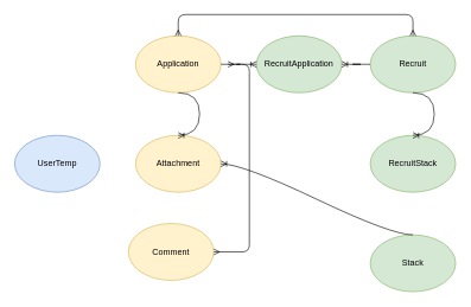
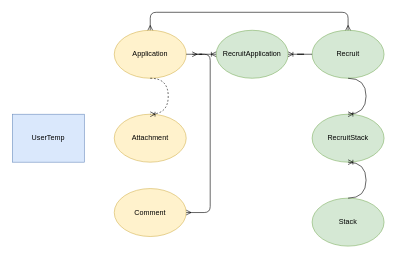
  <mxCell id="0" />
  <mxCell id="1" parent="0" />
  <mxCell id="2" value="RecruitStack" style="ellipse;whiteSpace=wrap;html=1;fillColor=#d5e8d4;strokeColor=#82b366;" parent="1" vertex="1"><mxGeometry x="520" y="190" width="120" height="80" as="geometry" /></mxCell>
  <mxCell id="3" value="Application" style="ellipse;whiteSpace=wrap;html=1;fillColor=#fff2cc;strokeColor=#d6b656;" parent="1" vertex="1"><mxGeometry x="190" y="50" width="120" height="80" as="geometry" /></mxCell>
  <mxCell id="4" value="Recruit" style="ellipse;whiteSpace=wrap;html=1;fillColor=#d5e8d4;strokeColor=#82b366;" parent="1" vertex="1"><mxGeometry x="520" y="50" width="120" height="80" as="geometry" /></mxCell>
  <mxCell id="5" value="Stack" style="ellipse;whiteSpace=wrap;html=1;fillColor=#d5e8d4;strokeColor=#82b366;" parent="1" vertex="1"><mxGeometry x="520" y="330" width="120" height="80" as="geometry" /></mxCell>
  <mxCell id="6" value="Attachment" style="ellipse;whiteSpace=wrap;html=1;fillColor=#fff2cc;strokeColor=#d6b656;" parent="1" vertex="1"><mxGeometry x="190" y="190" width="120" height="80" as="geometry" /></mxCell>
  <mxCell id="7" value="" style="edgeStyle=entityRelationEdgeStyle;fontSize=12;html=1;endArrow=ERoneToMany;targetPerimeterSpacing=0;strokeColor=#000000;entryX=0.5;entryY=0;entryDx=0;entryDy=0;exitX=0.5;exitY=1;exitDx=0;exitDy=0;curved=1;" parent="1" source="4" target="2" edge="1"><mxGeometry width="100" height="100" relative="1" as="geometry"><mxPoint x="394" y="390" as="sourcePoint" /><mxPoint x="494" y="290" as="targetPoint" /></mxGeometry></mxCell>
- <mxCell id="8" value="" style="edgeStyle=entityRelationEdgeStyle;fontSize=12;html=1;endArrow=ERoneToMany;targetPerimeterSpacing=0;strokeColor=#000000;exitX=0.5;exitY=0;exitDx=0;exitDy=0;curved=1;" parent="1" source="5" target="6" edge="1"><mxGeometry width="100" height="100" relative="1" as="geometry"><mxPoint x="440" y="380" as="sourcePoint" /><mxPoint x="440" y="440" as="targetPoint" /></mxGeometry></mxCell>
- <mxCell id="9" value="" style="edgeStyle=entityRelationEdgeStyle;fontSize=12;html=1;endArrow=ERoneToMany;targetPerimeterSpacing=0;strokeColor=#000000;entryX=0.5;entryY=0;entryDx=0;entryDy=0;exitX=0.5;exitY=1;exitDx=0;exitDy=0;curved=1;" parent="1" source="3" target="6" edge="1"><mxGeometry width="100" height="100" relative="1" as="geometry"><mxPoint x="340" y="510" as="sourcePoint" /><mxPoint x="440" y="410" as="targetPoint" /></mxGeometry></mxCell>
- <mxCell id="10" value="UserTemp" style="ellipse;whiteSpace=wrap;html=1;fillColor=#dae8fc;strokeColor=#6c8ebf;" parent="1" vertex="1"><mxGeometry x="20" y="190" width="120" height="80" as="geometry" /></mxCell>
+ <mxCell id="8" value="" style="edgeStyle=entityRelationEdgeStyle;fontSize=12;html=1;endArrow=ERoneToMany;targetPerimeterSpacing=0;strokeColor=#000000;entryX=0.5;entryY=1;entryDx=0;entryDy=0;exitX=0.5;exitY=0;exitDx=0;exitDy=0;curved=1;" parent="1" source="5" target="2" edge="1"><mxGeometry width="100" height="100" relative="1" as="geometry"><mxPoint x="440" y="380" as="sourcePoint" /><mxPoint x="440" y="440" as="targetPoint" /></mxGeometry></mxCell>
+ <mxCell id="9" value="" style="edgeStyle=entityRelationEdgeStyle;fontSize=12;html=1;endArrow=ERoneToMany;targetPerimeterSpacing=0;strokeColor=#000000;entryX=0.5;entryY=0;entryDx=0;entryDy=0;exitX=0.5;exitY=1;exitDx=0;exitDy=0;curved=1;dashed=1;" parent="1" source="3" target="6" edge="1"><mxGeometry width="100" height="100" relative="1" as="geometry"><mxPoint x="340" y="510" as="sourcePoint" /><mxPoint x="440" y="410" as="targetPoint" /></mxGeometry></mxCell>
+ <mxCell id="10" value="UserTemp" style="whiteSpace=wrap;html=1;fillColor=#dae8fc;strokeColor=#6c8ebf;rounded=0;" parent="1" vertex="1"><mxGeometry x="20" y="190" width="120" height="80" as="geometry" /></mxCell>
  <mxCell id="11" value="RecruitApplication" style="ellipse;whiteSpace=wrap;html=1;fillColor=#d5e8d4;strokeColor=#82b366;" parent="1" vertex="1"><mxGeometry x="360" y="50" width="120" height="80" as="geometry" /></mxCell>
  <mxCell id="12" value="" style="edgeStyle=entityRelationEdgeStyle;fontSize=12;html=1;endArrow=ERoneToMany;targetPerimeterSpacing=0;strokeColor=#000000;exitX=1;exitY=0.5;exitDx=0;exitDy=0;" parent="1" source="3" edge="1"><mxGeometry width="100" height="100" relative="1" as="geometry"><mxPoint x="336" y="90" as="sourcePoint" /><mxPoint x="360" y="90" as="targetPoint" /></mxGeometry></mxCell>
  <mxCell id="13" value="" style="edgeStyle=orthogonalEdgeStyle;fontSize=12;html=1;endArrow=ERmany;startArrow=ERmany;entryX=0.5;entryY=0;entryDx=0;entryDy=0;exitX=0.5;exitY=0;exitDx=0;exitDy=0;" parent="1" source="3" target="4" edge="1"><mxGeometry width="100" height="100" relative="1" as="geometry"><mxPoint x="330" y="140" as="sourcePoint" /><mxPoint x="430" y="40" as="targetPoint" /><Array as="points"><mxPoint x="250" y="20" /><mxPoint x="580" y="20" /></Array></mxGeometry></mxCell>
  <mxCell id="14" value="" style="edgeStyle=entityRelationEdgeStyle;fontSize=12;html=1;endArrow=ERoneToMany;targetPerimeterSpacing=0;strokeColor=#000000;entryX=1;entryY=0.5;entryDx=0;entryDy=0;" parent="1" source="4" target="11" edge="1"><mxGeometry width="100" height="100" relative="1" as="geometry"><mxPoint x="410" y="160" as="sourcePoint" /><mxPoint x="460" y="160" as="targetPoint" /></mxGeometry></mxCell>
- <mxCell id="15" value="Comment" style="ellipse;whiteSpace=wrap;html=1;fillColor=#fff2cc;strokeColor=#d6b656;" parent="1" vertex="1"><mxGeometry x="180" y="314" width="120" height="80" as="geometry" /></mxCell>
+ <mxCell id="15" value="Comment" style="ellipse;whiteSpace=wrap;html=1;fillColor=#fff2cc;strokeColor=#d6b656;" parent="1" vertex="1"><mxGeometry x="190" y="314" width="120" height="80" as="geometry" /></mxCell>
  <mxCell id="16" value="" style="edgeStyle=entityRelationEdgeStyle;fontSize=12;html=1;endArrow=ERmany;startArrow=ERmany;targetPerimeterSpacing=0;strokeColor=#000000;entryX=1;entryY=0.5;entryDx=0;entryDy=0;" parent="1" target="15" edge="1"><mxGeometry width="100" height="100" relative="1" as="geometry"><mxPoint x="320" y="90" as="sourcePoint" /><mxPoint x="340" y="440" as="targetPoint" /></mxGeometry></mxCell>
